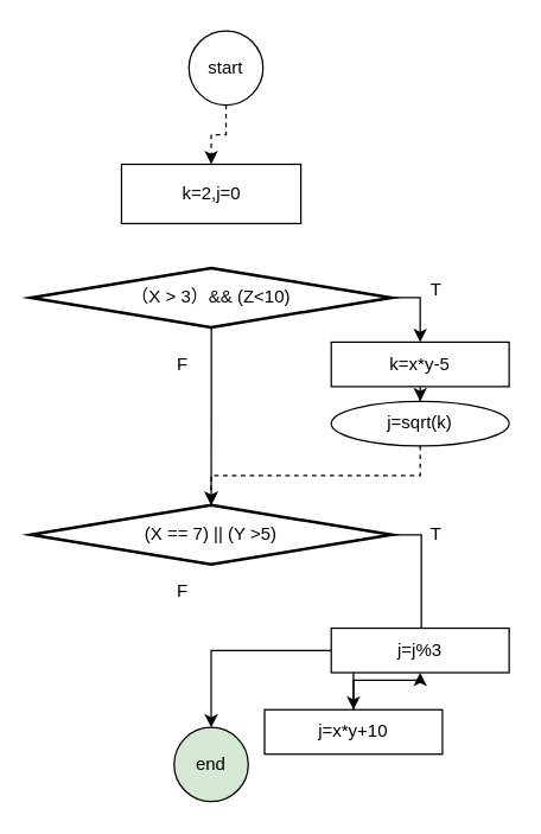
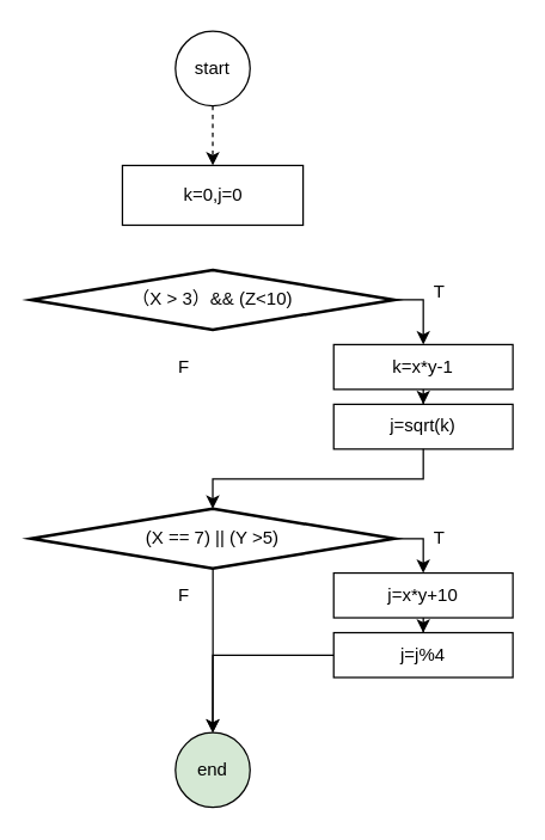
  <mxCell id="0" />
  <mxCell id="1" parent="0" />
  <mxCell id="2" style="edgeStyle=orthogonalEdgeStyle;rounded=0;orthogonalLoop=1;jettySize=auto;html=1;entryX=0.5;entryY=0;entryDx=0;entryDy=0;dashed=1;" edge="1" parent="1" source="3" target="4"><mxGeometry relative="1" as="geometry" /></mxCell>
- <mxCell id="3" value="start" style="ellipse;whiteSpace=wrap;html=1;aspect=fixed;" vertex="1" parent="1"><mxGeometry x="127" y="20" width="50" height="50" as="geometry" /></mxCell>
- <mxCell id="4" value="k=2,j=0" style="rounded=0;whiteSpace=wrap;html=1;" vertex="1" parent="1"><mxGeometry x="81.5" y="110" width="121" height="40" as="geometry" /></mxCell>
+ <mxCell id="3" value="start" style="ellipse;whiteSpace=wrap;html=1;aspect=fixed;" vertex="1" parent="1"><mxGeometry x="117" y="20" width="50" height="50" as="geometry" /></mxCell>
+ <mxCell id="4" value="k=0,j=0" style="rounded=0;whiteSpace=wrap;html=1;" vertex="1" parent="1"><mxGeometry x="81.5" y="110" width="121" height="40" as="geometry" /></mxCell>
  <mxCell id="5" style="edgeStyle=orthogonalEdgeStyle;rounded=0;orthogonalLoop=1;jettySize=auto;html=1;entryX=0.5;entryY=0;entryDx=0;entryDy=0;exitX=1;exitY=0.5;exitDx=0;exitDy=0;exitPerimeter=0;" edge="1" parent="1" source="6" target="11"><mxGeometry relative="1" as="geometry" /></mxCell>
  <mxCell id="6" value="（X &amp;gt; 3）&amp;amp;&amp;amp; (Z&amp;lt;10)" style="strokeWidth=2;html=1;shape=mxgraph.flowchart.decision;whiteSpace=wrap;" vertex="1" parent="1"><mxGeometry x="20.25" y="180" width="243.5" height="40" as="geometry" /></mxCell>
  <mxCell id="7" style="edgeStyle=orthogonalEdgeStyle;rounded=0;orthogonalLoop=1;jettySize=auto;html=1;entryX=0.5;entryY=0;entryDx=0;entryDy=0;exitX=1;exitY=0.5;exitDx=0;exitDy=0;exitPerimeter=0;" edge="1" parent="1" source="9" target="14"><mxGeometry relative="1" as="geometry" /></mxCell>
+ <mxCell id="8" style="edgeStyle=orthogonalEdgeStyle;rounded=0;orthogonalLoop=1;jettySize=auto;html=1;entryX=0.5;entryY=0;entryDx=0;entryDy=0;" edge="1" parent="1" source="9" target="19"><mxGeometry relative="1" as="geometry" /></mxCell>
  <mxCell id="9" value="(X == 7) || (Y &amp;gt;5)" style="strokeWidth=2;html=1;shape=mxgraph.flowchart.decision;whiteSpace=wrap;" vertex="1" parent="1"><mxGeometry x="20.25" y="340" width="243.5" height="40" as="geometry" /></mxCell>
  <mxCell id="10" value="" style="edgeStyle=orthogonalEdgeStyle;rounded=0;orthogonalLoop=1;jettySize=auto;html=1;" edge="1" parent="1" source="11" target="12"><mxGeometry relative="1" as="geometry" /></mxCell>
- <mxCell id="11" value="k=x*y-5" style="rounded=0;whiteSpace=wrap;html=1;" vertex="1" parent="1"><mxGeometry x="223" y="230" width="120" height="30" as="geometry" /></mxCell>
- <mxCell id="12" value="j=sqrt(k)" style="ellipse;whiteSpace=wrap;html=1;" vertex="1" parent="1"><mxGeometry x="223" y="270" width="120" height="30" as="geometry" /></mxCell>
+ <mxCell id="11" value="k=x*y-1" style="rounded=0;whiteSpace=wrap;html=1;" vertex="1" parent="1"><mxGeometry x="223" y="230" width="120" height="30" as="geometry" /></mxCell>
+ <mxCell id="12" value="j=sqrt(k)" style="rounded=0;whiteSpace=wrap;html=1;" vertex="1" parent="1"><mxGeometry x="223" y="270" width="120" height="30" as="geometry" /></mxCell>
  <mxCell id="13" value="" style="edgeStyle=orthogonalEdgeStyle;rounded=0;orthogonalLoop=1;jettySize=auto;html=1;" edge="1" parent="1" source="14" target="16"><mxGeometry relative="1" as="geometry" /></mxCell>
- <mxCell id="14" value="j=x*y+10" style="rounded=0;whiteSpace=wrap;html=1;" vertex="1" parent="1"><mxGeometry x="178" y="478" width="120" height="30" as="geometry" /></mxCell>
+ <mxCell id="14" value="j=x*y+10" style="rounded=0;whiteSpace=wrap;html=1;" vertex="1" parent="1"><mxGeometry x="223" y="383" width="120" height="30" as="geometry" /></mxCell>
  <mxCell id="15" style="edgeStyle=orthogonalEdgeStyle;rounded=0;orthogonalLoop=1;jettySize=auto;html=1;entryX=0.5;entryY=0;entryDx=0;entryDy=0;" edge="1" parent="1" source="16" target="19"><mxGeometry relative="1" as="geometry" /></mxCell>
- <mxCell id="16" value="j=j%3" style="rounded=0;whiteSpace=wrap;html=1;" vertex="1" parent="1"><mxGeometry x="223" y="423" width="120" height="30" as="geometry" /></mxCell>
- <mxCell id="17" style="edgeStyle=orthogonalEdgeStyle;rounded=0;orthogonalLoop=1;jettySize=auto;html=1;entryX=0.5;entryY=0;entryDx=0;entryDy=0;entryPerimeter=0;" edge="1" parent="1" source="6" target="9"><mxGeometry relative="1" as="geometry" /></mxCell>
- <mxCell id="18" style="edgeStyle=orthogonalEdgeStyle;rounded=0;orthogonalLoop=1;jettySize=auto;html=1;entryX=0.5;entryY=0;entryDx=0;entryDy=0;entryPerimeter=0;dashed=1;" edge="1" parent="1" source="12" target="9"><mxGeometry relative="1" as="geometry" /></mxCell>
+ <mxCell id="16" value="j=j%4" style="rounded=0;whiteSpace=wrap;html=1;" vertex="1" parent="1"><mxGeometry x="223" y="423" width="120" height="30" as="geometry" /></mxCell>
+ <mxCell id="18" style="edgeStyle=orthogonalEdgeStyle;rounded=0;orthogonalLoop=1;jettySize=auto;html=1;entryX=0.5;entryY=0;entryDx=0;entryDy=0;entryPerimeter=0;" edge="1" parent="1" source="12" target="9"><mxGeometry relative="1" as="geometry" /></mxCell>
  <mxCell id="19" value="end" style="ellipse;whiteSpace=wrap;html=1;aspect=fixed;fillColor=#d5e8d4;" vertex="1" parent="1"><mxGeometry x="117" y="490" width="50" height="50" as="geometry" /></mxCell>
  <mxCell id="20" value="T" style="text;html=1;align=center;verticalAlign=middle;whiteSpace=wrap;rounded=0;" vertex="1" parent="1"><mxGeometry x="263.75" y="180" width="60" height="30" as="geometry" /></mxCell>
  <mxCell id="21" value="T" style="text;html=1;align=center;verticalAlign=middle;whiteSpace=wrap;rounded=0;" vertex="1" parent="1"><mxGeometry x="263.75" y="345" width="60" height="30" as="geometry" /></mxCell>
  <mxCell id="22" value="F" style="text;html=1;align=center;verticalAlign=middle;whiteSpace=wrap;rounded=0;" vertex="1" parent="1"><mxGeometry x="93" y="383" width="60" height="30" as="geometry" /></mxCell>
  <mxCell id="23" value="F" style="text;html=1;align=center;verticalAlign=middle;whiteSpace=wrap;rounded=0;" vertex="1" parent="1"><mxGeometry x="93" y="230" width="60" height="30" as="geometry" /></mxCell>
